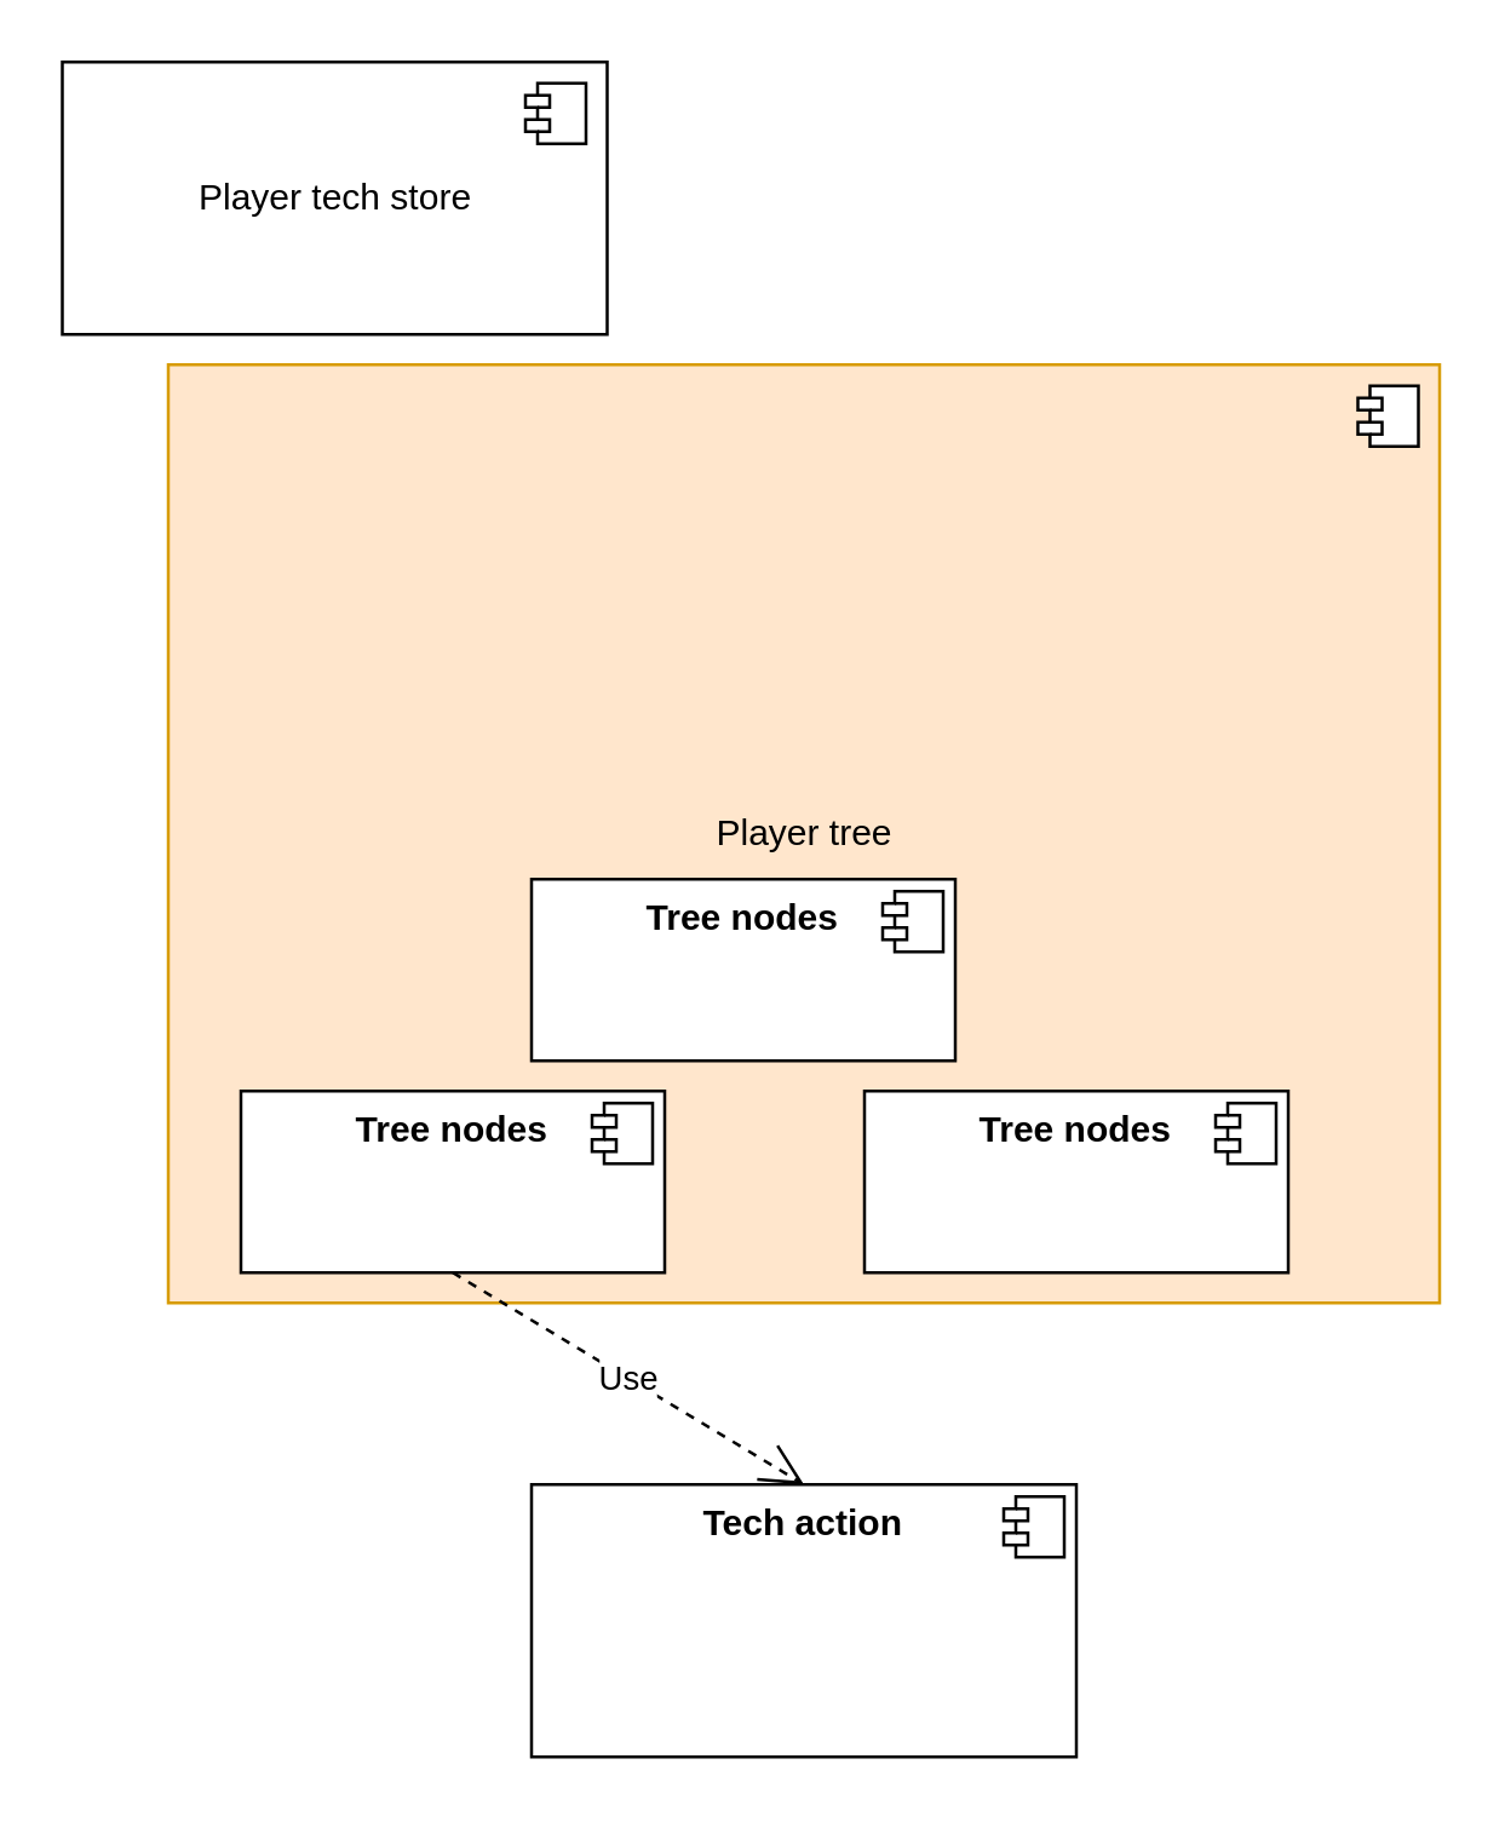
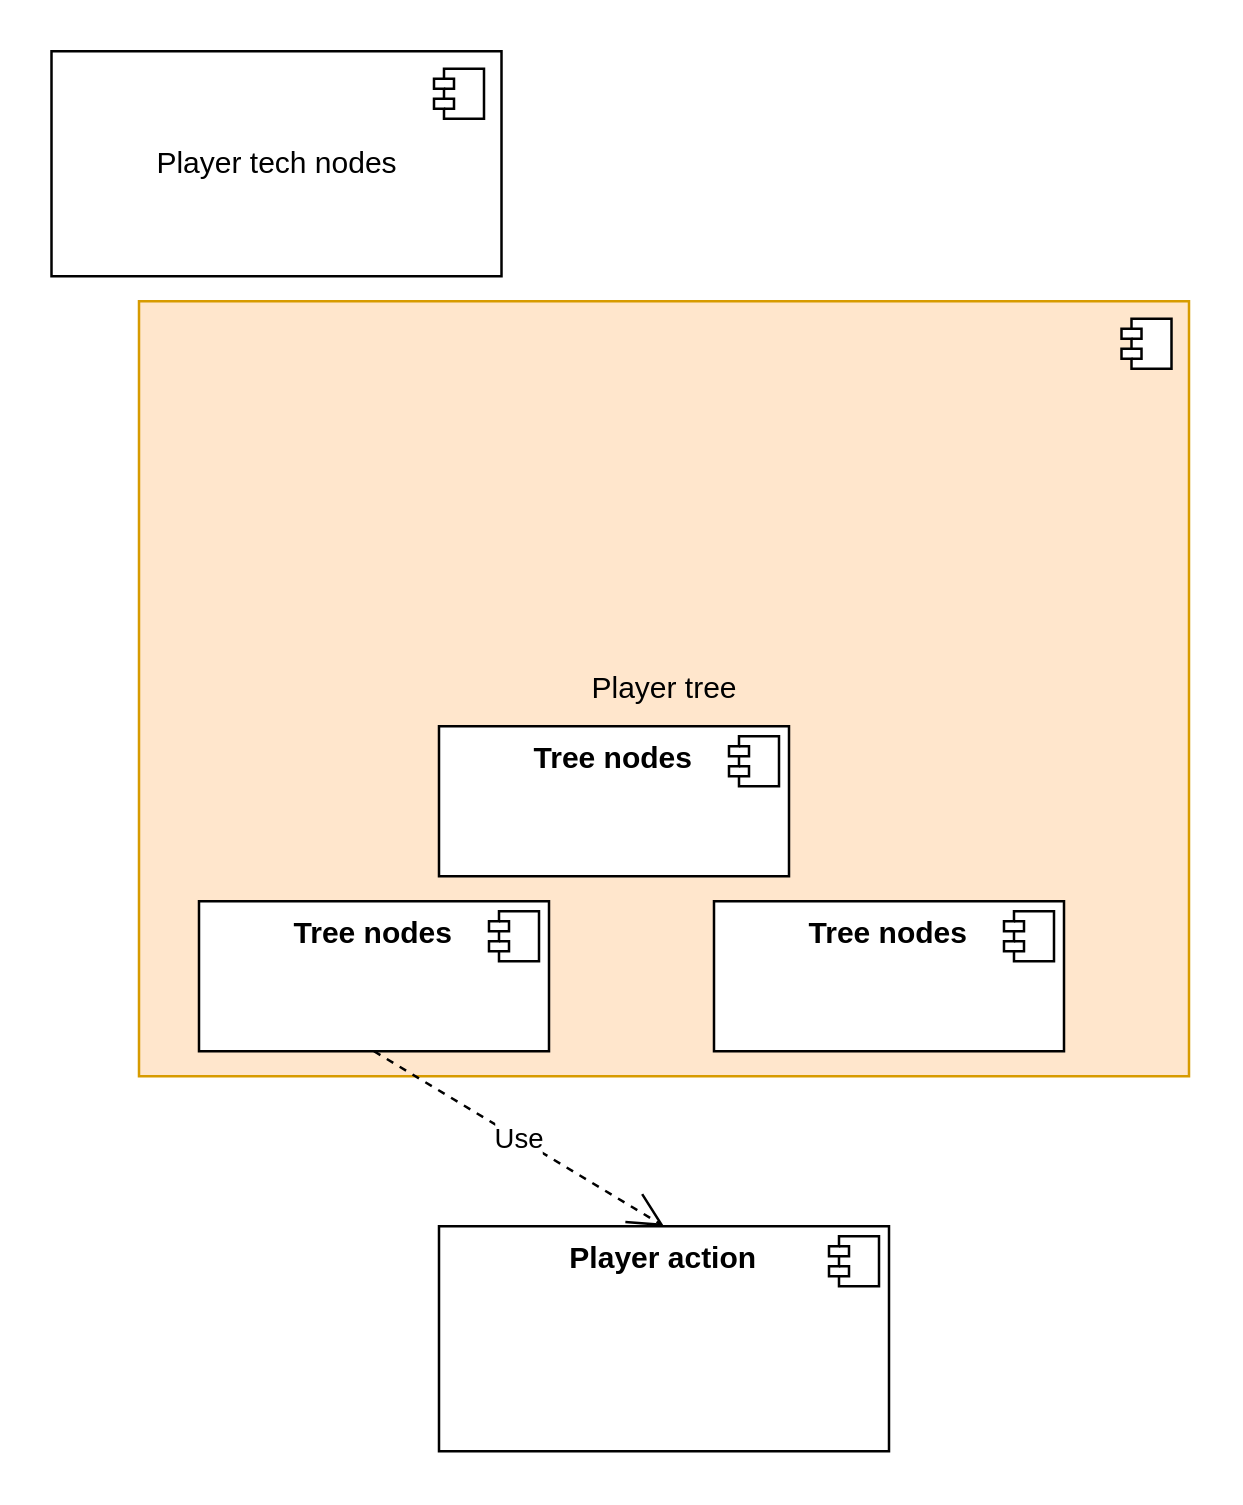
  <mxCell id="0" />
  <mxCell id="1" parent="0" />
  <mxCell id="2" value="Player tree" style="html=1;dropTarget=0;fillColor=#ffe6cc;strokeColor=#d79b00;" parent="1" vertex="1"><mxGeometry x="55" y="120" width="420" height="310" as="geometry" /></mxCell>
  <mxCell id="3" value="" style="shape=module;jettyWidth=8;jettyHeight=4;" parent="2" vertex="1"><mxGeometry x="1" width="20" height="20" relative="1" as="geometry"><mxPoint x="-27" y="7" as="offset" /></mxGeometry></mxCell>
  <mxCell id="4" value="&lt;p style=&quot;margin:0px;margin-top:6px;text-align:center;&quot;&gt;&lt;b&gt;Tree nodes&lt;/b&gt;&lt;/p&gt;" style="align=left;overflow=fill;html=1;dropTarget=0;" parent="1" vertex="1"><mxGeometry x="175" y="290" width="140" height="60" as="geometry" /></mxCell>
  <mxCell id="5" value="" style="shape=component;jettyWidth=8;jettyHeight=4;" parent="4" vertex="1"><mxGeometry x="1" width="20" height="20" relative="1" as="geometry"><mxPoint x="-24" y="4" as="offset" /></mxGeometry></mxCell>
- <mxCell id="6" value="Player tech store" style="html=1;dropTarget=0;shadow=0;" parent="1" vertex="1"><mxGeometry x="20" y="20" width="180" height="90" as="geometry" /></mxCell>
+ <mxCell id="6" value="Player tech nodes" style="html=1;dropTarget=0;shadow=0;" parent="1" vertex="1"><mxGeometry x="20" y="20" width="180" height="90" as="geometry" /></mxCell>
  <mxCell id="7" value="" style="shape=module;jettyWidth=8;jettyHeight=4;" parent="6" vertex="1"><mxGeometry x="1" width="20" height="20" relative="1" as="geometry"><mxPoint x="-27" y="7" as="offset" /></mxGeometry></mxCell>
  <mxCell id="8" value="&lt;p style=&quot;margin:0px;margin-top:6px;text-align:center;&quot;&gt;&lt;b&gt;Tree nodes&lt;/b&gt;&lt;/p&gt;" style="align=left;overflow=fill;html=1;dropTarget=0;" vertex="1" parent="1"><mxGeometry x="79" y="360" width="140" height="60" as="geometry" /></mxCell>
  <mxCell id="9" value="" style="shape=component;jettyWidth=8;jettyHeight=4;" vertex="1" parent="8"><mxGeometry x="1" width="20" height="20" relative="1" as="geometry"><mxPoint x="-24" y="4" as="offset" /></mxGeometry></mxCell>
  <mxCell id="10" value="&lt;p style=&quot;margin:0px;margin-top:6px;text-align:center;&quot;&gt;&lt;b&gt;Tree nodes&lt;/b&gt;&lt;/p&gt;" style="align=left;overflow=fill;html=1;dropTarget=0;" vertex="1" parent="1"><mxGeometry x="285" y="360" width="140" height="60" as="geometry" /></mxCell>
  <mxCell id="11" value="" style="shape=component;jettyWidth=8;jettyHeight=4;" vertex="1" parent="10"><mxGeometry x="1" width="20" height="20" relative="1" as="geometry"><mxPoint x="-24" y="4" as="offset" /></mxGeometry></mxCell>
  <mxCell id="12" value="Use" style="endArrow=open;endSize=12;dashed=1;html=1;rounded=0;exitX=0.5;exitY=1;exitDx=0;exitDy=0;entryX=0.5;entryY=0;entryDx=0;entryDy=0;" edge="1" parent="1" source="8" target="13"><mxGeometry width="160" relative="1" as="geometry"><mxPoint x="145" y="480" as="sourcePoint" /><mxPoint x="255" y="480" as="targetPoint" /></mxGeometry></mxCell>
- <mxCell id="13" value="&lt;p style=&quot;margin:0px;margin-top:6px;text-align:center;&quot;&gt;&lt;b&gt;Tech action&lt;/b&gt;&lt;/p&gt;" style="align=left;overflow=fill;html=1;dropTarget=0;" vertex="1" parent="1"><mxGeometry x="175" y="490" width="180" height="90" as="geometry" /></mxCell>
+ <mxCell id="13" value="&lt;p style=&quot;margin:0px;margin-top:6px;text-align:center;&quot;&gt;&lt;b&gt;Player action&lt;/b&gt;&lt;/p&gt;" style="align=left;overflow=fill;html=1;dropTarget=0;" vertex="1" parent="1"><mxGeometry x="175" y="490" width="180" height="90" as="geometry" /></mxCell>
  <mxCell id="14" value="" style="shape=component;jettyWidth=8;jettyHeight=4;" vertex="1" parent="13"><mxGeometry x="1" width="20" height="20" relative="1" as="geometry"><mxPoint x="-24" y="4" as="offset" /></mxGeometry></mxCell>
